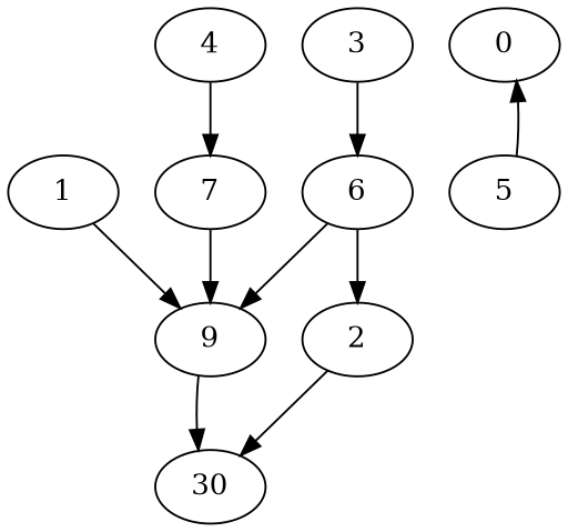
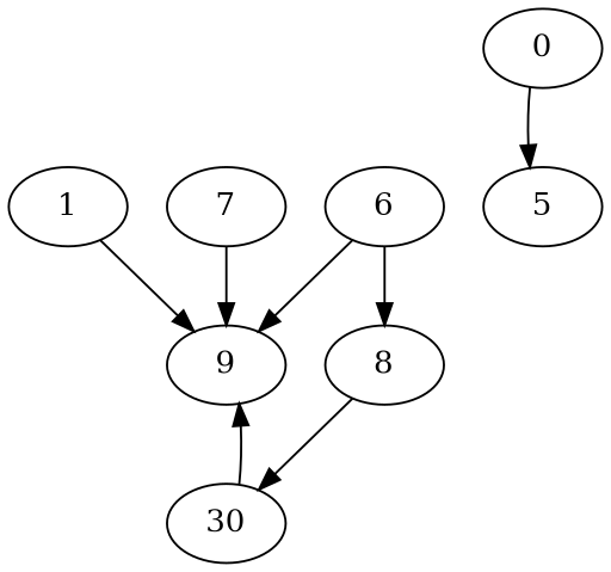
  digraph {
    "Duplicate states"=75372
    "Max states in OPEN"=4403
    Modes="60000ms; partial expansion, ; Pruning: processor isomorphism, processor normalisation, task equivalence, equivalent schedule 2, ; F-value: new, DRT, ; Optimisation: list scheduling, "
    "Node concurrency"=4
    "Number of processors"=16
    "Pruned using list schedule length"=129880
    "States removed from OPEN"=40599
    "Time to schedule (ms)"=904
    "Total idle time"=3
    "Total schedule length"=38
    "Total sequential time"=59
    "Total states created"=251610
    node ["Finish time"=13 Processor=2 "Start time"=0 Weight=11]
    edge [Weight=10]
    1 ["Finish time"=7 Processor=0 Weight=7]
    9 ["Finish time"=24 "Start time"=13]
    n3 ["Finish time"=38 "Start time"=27 label=30]
    n4 ["Finish time"=2 Processor=1 Weight=2 label=0]
    5 [Processor=1 "Start time"=2]
-   8 ["Finish time"=17 Processor=1 "Start time"=13 Weight=4 label=2]
-   3 ["Finish time"=4 Weight=4]
+   8 ["Finish time"=17 Processor=1 "Start time"=13 Weight=4]
    6 ["Finish time"=8 "Start time"=6 Weight=2]
-   4 ["Finish time"=6 "Start time"=4 Weight=2]
    7 ["Start time"=8 Weight=5]
    1 -> 9 [Weight=5]
-   9 -> n3
-   5 -> n4 [Weight=2]
+   n3 -> 9
+   n4 -> 5 [Weight=2]
    8 -> n3
-   3 -> 6 [Weight=6]
    6 -> 9 [Weight=3]
    6 -> 8 [Weight=8]
-   4 -> 7 [Weight=9]
    7 -> 9 [Weight=7]
  }
